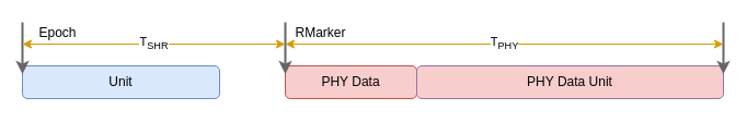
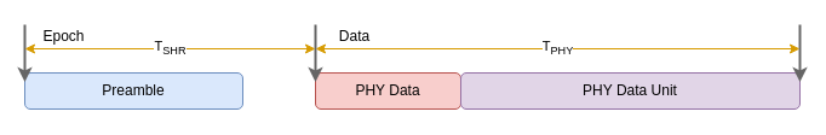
  <mxCell id="0" />
  <mxCell id="1" parent="0" />
- <mxCell id="2" value="Unit" style="rounded=1;whiteSpace=wrap;html=1;fillColor=#dae8fc;strokeColor=#6c8ebf;" parent="1" vertex="1"><mxGeometry x="20" y="60" width="180" height="30" as="geometry" /></mxCell>
+ <mxCell id="2" value="Preamble" style="rounded=1;whiteSpace=wrap;html=1;fillColor=#dae8fc;strokeColor=#6c8ebf;" parent="1" vertex="1"><mxGeometry x="20" y="60" width="180" height="30" as="geometry" /></mxCell>
  <mxCell id="3" value="PHY Data" style="rounded=1;whiteSpace=wrap;html=1;fillColor=#f8cecc;strokeColor=#b85450;" parent="1" vertex="1"><mxGeometry x="260" y="60" width="120" height="30" as="geometry" /></mxCell>
- <mxCell id="4" value="PHY Data Unit" style="rounded=1;whiteSpace=wrap;html=1;fillColor=#f8cecc;strokeColor=#9673a6;" parent="1" vertex="1"><mxGeometry x="380" y="60" width="280" height="30" as="geometry" /></mxCell>
+ <mxCell id="4" value="PHY Data Unit" style="rounded=1;whiteSpace=wrap;html=1;fillColor=#e1d5e7;strokeColor=#9673a6;" parent="1" vertex="1"><mxGeometry x="380" y="60" width="280" height="30" as="geometry" /></mxCell>
  <mxCell id="5" value="" style="endArrow=classic;html=1;entryX=0;entryY=0.25;entryDx=0;entryDy=0;fillColor=#f5f5f5;strokeColor=#666666;strokeWidth=2;" parent="1" target="3" edge="1"><mxGeometry width="50" height="50" relative="1" as="geometry"><mxPoint x="260" y="20" as="sourcePoint" /><mxPoint x="310" y="60" as="targetPoint" /></mxGeometry></mxCell>
- <mxCell id="6" value="RMarker" style="text;html=1;strokeColor=none;fillColor=none;align=center;verticalAlign=middle;whiteSpace=wrap;rounded=0;" parent="1" vertex="1"><mxGeometry x="265" y="20" width="55" height="20" as="geometry" /></mxCell>
+ <mxCell id="6" value="Data" style="text;html=1;strokeColor=none;fillColor=none;align=center;verticalAlign=middle;whiteSpace=wrap;rounded=0;" parent="1" vertex="1"><mxGeometry x="265" y="20" width="55" height="20" as="geometry" /></mxCell>
  <mxCell id="7" value="" style="endArrow=classic;html=1;entryX=0;entryY=0.25;entryDx=0;entryDy=0;fillColor=#f5f5f5;strokeColor=#666666;strokeWidth=2;" parent="1" edge="1"><mxGeometry width="50" height="50" relative="1" as="geometry"><mxPoint x="20" y="20" as="sourcePoint" /><mxPoint x="20" y="67.5" as="targetPoint" /></mxGeometry></mxCell>
  <mxCell id="8" value="Epoch" style="text;html=1;strokeColor=none;fillColor=none;align=center;verticalAlign=middle;whiteSpace=wrap;rounded=0;" parent="1" vertex="1"><mxGeometry x="25" y="20" width="55" height="20" as="geometry" /></mxCell>
  <mxCell id="9" value="T&lt;sub&gt;SHR&lt;/sub&gt;" style="endArrow=classic;startArrow=classic;html=1;fillColor=#ffe6cc;strokeColor=#d79b00;" parent="1" edge="1"><mxGeometry width="50" height="50" relative="1" as="geometry"><mxPoint x="20" y="40" as="sourcePoint" /><mxPoint x="260" y="40" as="targetPoint" /></mxGeometry></mxCell>
  <mxCell id="10" value="" style="endArrow=classic;html=1;entryX=0;entryY=0.25;entryDx=0;entryDy=0;fillColor=#f5f5f5;strokeColor=#666666;strokeWidth=2;" edge="1" parent="1"><mxGeometry width="50" height="50" relative="1" as="geometry"><mxPoint x="660" y="20" as="sourcePoint" /><mxPoint x="660" y="67.5" as="targetPoint" /></mxGeometry></mxCell>
  <mxCell id="11" value="T&lt;sub&gt;PHY&lt;/sub&gt;" style="endArrow=classic;startArrow=classic;html=1;fillColor=#ffe6cc;strokeColor=#d79b00;" edge="1" parent="1"><mxGeometry width="50" height="50" relative="1" as="geometry"><mxPoint x="260" y="40" as="sourcePoint" /><mxPoint x="660" y="40" as="targetPoint" /></mxGeometry></mxCell>
